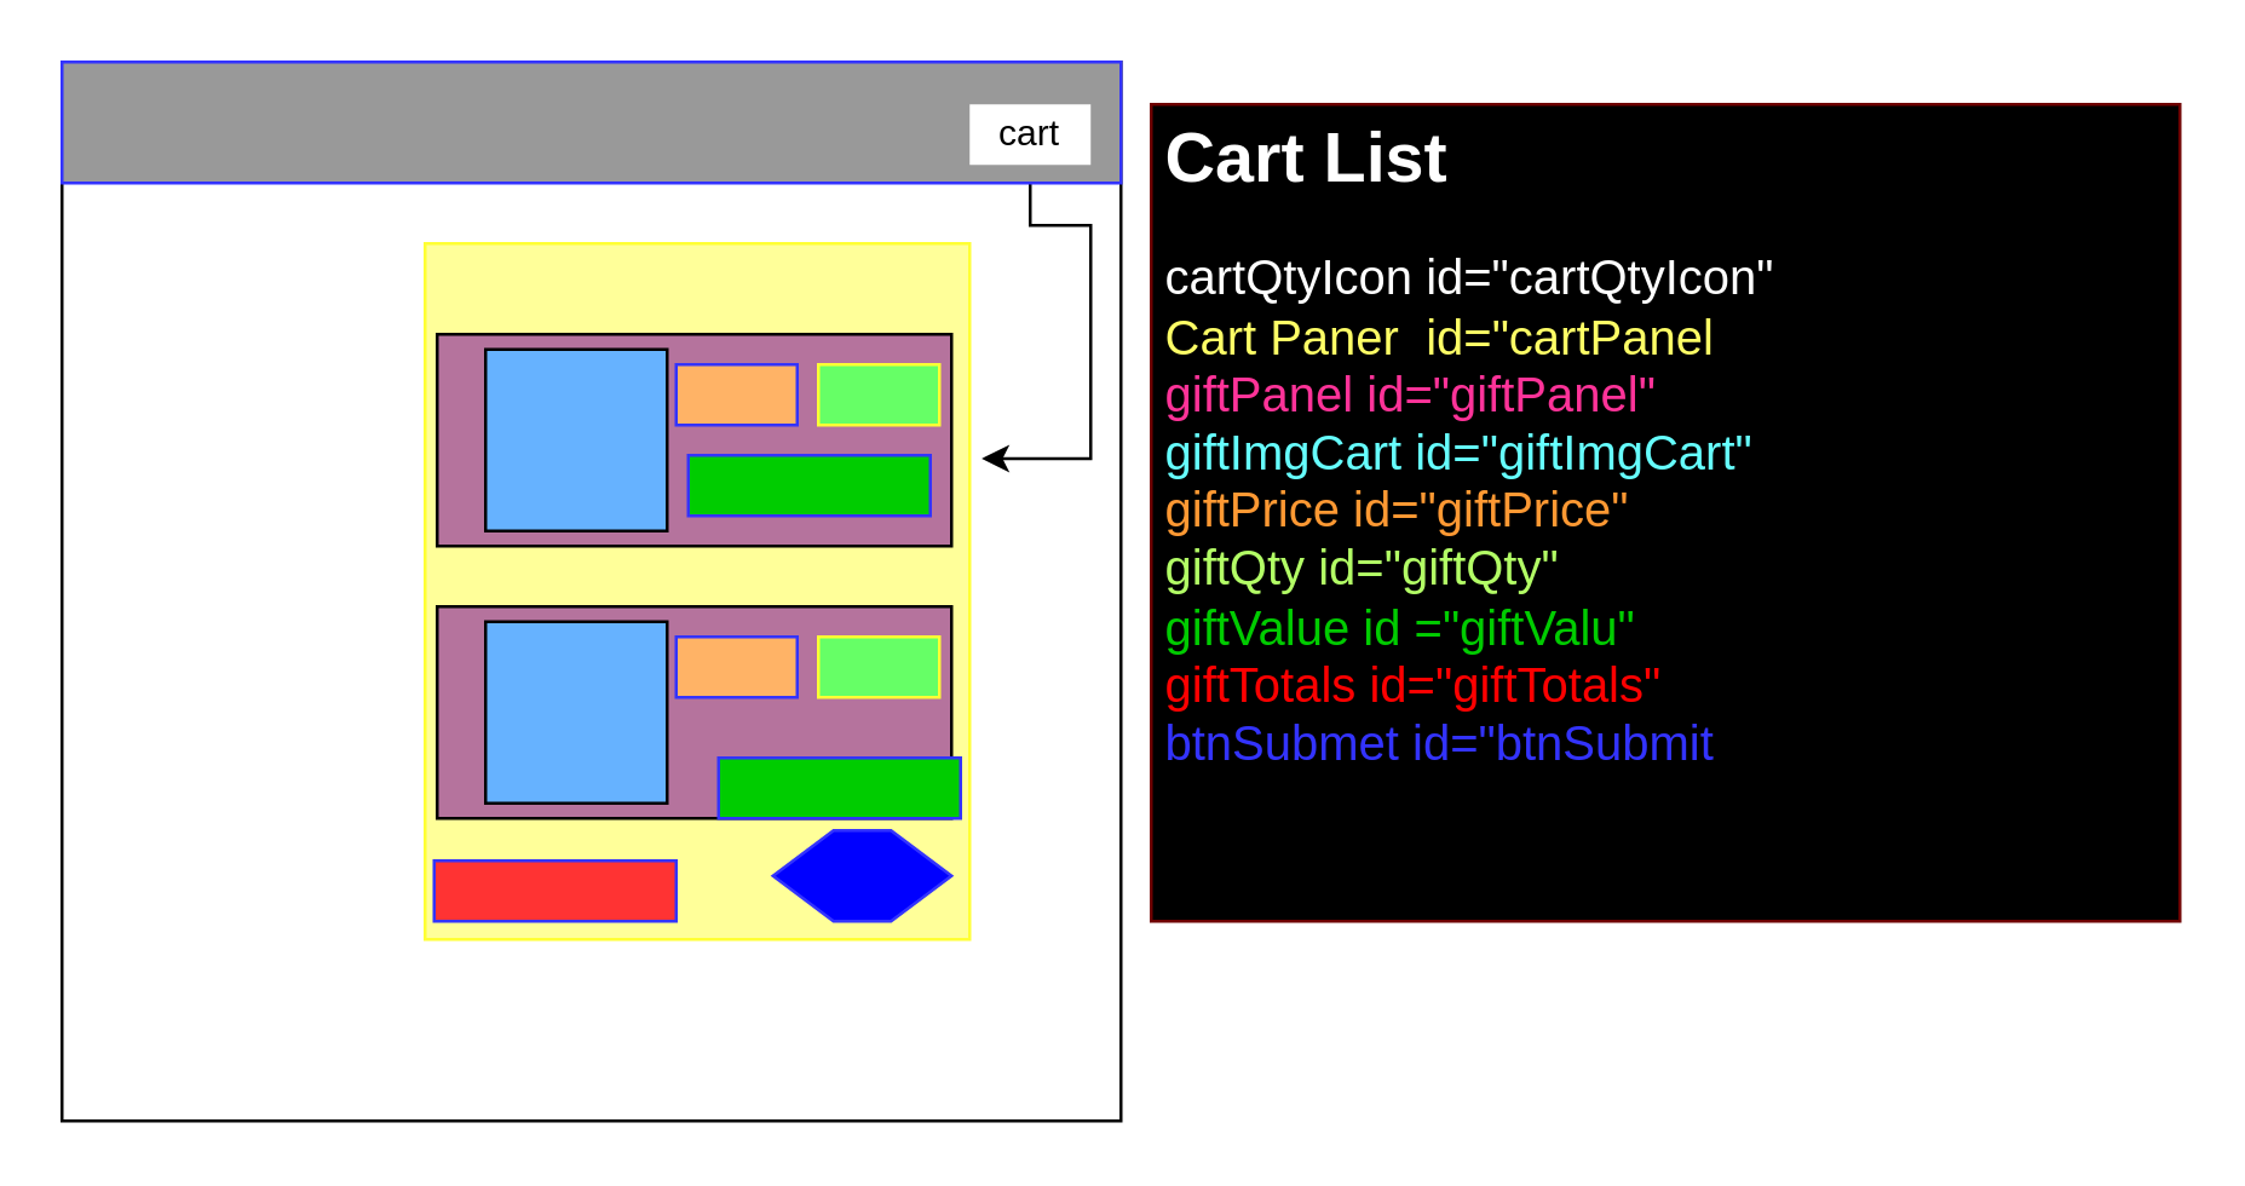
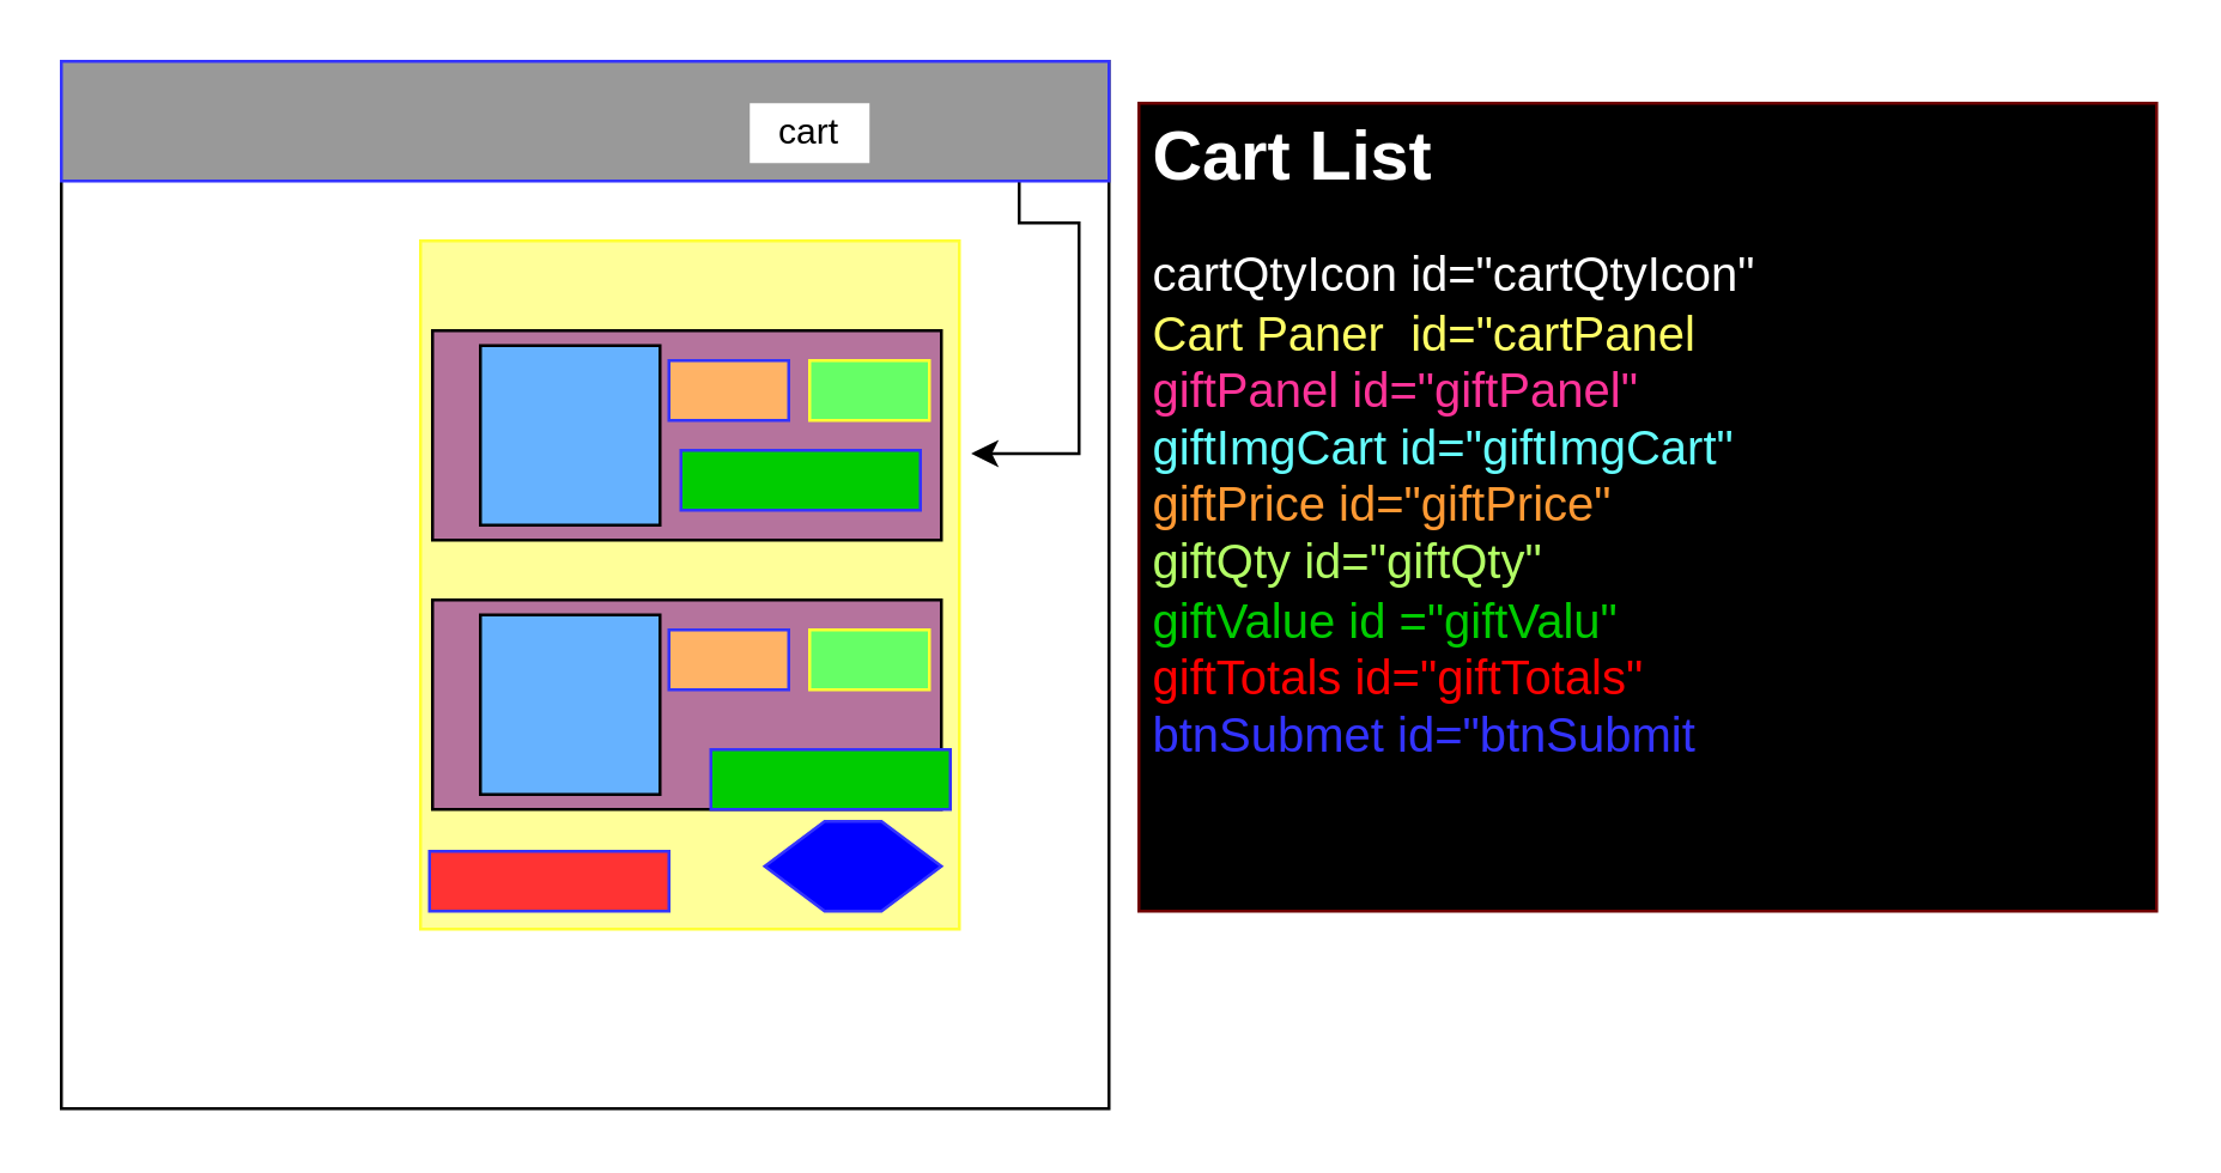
  <mxCell id="0" />
  <mxCell id="1" parent="0" />
  <mxCell id="2" value="" style="whiteSpace=wrap;html=1;aspect=fixed;" vertex="1" parent="1"><mxGeometry x="20" y="20" width="350" height="350" as="geometry" /></mxCell>
  <mxCell id="3" value="" style="rounded=0;whiteSpace=wrap;html=1;strokeColor=#FFFF33;fillColor=#FFFF99;" vertex="1" parent="1"><mxGeometry x="140" y="80" width="180" height="230" as="geometry" /></mxCell>
  <mxCell id="4" style="edgeStyle=orthogonalEdgeStyle;rounded=0;orthogonalLoop=1;jettySize=auto;html=1;entryX=1.022;entryY=0.309;entryDx=0;entryDy=0;entryPerimeter=0;" edge="1" parent="1" source="19" target="3"><mxGeometry relative="1" as="geometry"><Array as="points"><mxPoint x="340" y="74" /><mxPoint x="360" y="74" /><mxPoint x="360" y="151" /></Array></mxGeometry></mxCell>
  <mxCell id="5" value="" style="rounded=0;whiteSpace=wrap;html=1;fillColor=#B5739D;" vertex="1" parent="1"><mxGeometry x="144" y="110" width="170" height="70" as="geometry" /></mxCell>
  <mxCell id="6" value="" style="rounded=0;whiteSpace=wrap;html=1;fillColor=#B5739D;" vertex="1" parent="1"><mxGeometry x="144" y="200" width="170" height="70" as="geometry" /></mxCell>
  <mxCell id="7" value="" style="rounded=0;whiteSpace=wrap;html=1;fillColor=#66B2FF;" vertex="1" parent="1"><mxGeometry x="160" y="115" width="60" height="60" as="geometry" /></mxCell>
  <mxCell id="8" value="" style="rounded=0;whiteSpace=wrap;html=1;fillColor=#66B2FF;" vertex="1" parent="1"><mxGeometry x="160" y="205" width="60" height="60" as="geometry" /></mxCell>
  <mxCell id="9" value="" style="rounded=0;whiteSpace=wrap;html=1;strokeColor=#FFFF33;fillColor=#66FF66;" vertex="1" parent="1"><mxGeometry x="270" y="120" width="40" height="20" as="geometry" /></mxCell>
  <mxCell id="10" value="" style="rounded=0;whiteSpace=wrap;html=1;strokeColor=#FFFF33;fillColor=#66FF66;" vertex="1" parent="1"><mxGeometry x="270" y="210" width="40" height="20" as="geometry" /></mxCell>
  <mxCell id="11" value="" style="rounded=0;whiteSpace=wrap;html=1;strokeColor=#3333FF;fillColor=#FFB366;" vertex="1" parent="1"><mxGeometry x="223" y="120" width="40" height="20" as="geometry" /></mxCell>
  <mxCell id="12" value="" style="rounded=0;whiteSpace=wrap;html=1;strokeColor=#3333FF;fillColor=#FFB366;" vertex="1" parent="1"><mxGeometry x="223" y="210" width="40" height="20" as="geometry" /></mxCell>
  <mxCell id="13" value="" style="rounded=0;whiteSpace=wrap;html=1;strokeColor=#3333FF;fillColor=#00CC00;" vertex="1" parent="1"><mxGeometry x="227" y="150" width="80" height="20" as="geometry" /></mxCell>
  <mxCell id="14" value="" style="rounded=0;whiteSpace=wrap;html=1;strokeColor=#3333FF;fillColor=#FF3333;" vertex="1" parent="1"><mxGeometry x="143" y="284" width="80" height="20" as="geometry" /></mxCell>
  <mxCell id="15" value="&lt;h1 style=&quot;font-size: 23px&quot;&gt;Cart List&lt;/h1&gt;&lt;div style=&quot;font-size: 16px&quot;&gt;&lt;div&gt;&lt;font style=&quot;font-size: 16px&quot;&gt;cartQtyIcon id=&quot;cartQtyIcon&quot;&lt;/font&gt;&lt;/div&gt;&lt;div&gt;&lt;font color=&quot;#ffff66&quot; style=&quot;font-size: 16px&quot;&gt;Cart Paner&amp;nbsp; id=&quot;cartPanel&lt;/font&gt;&lt;/div&gt;&lt;/div&gt;&lt;div style=&quot;font-size: 16px&quot;&gt;&lt;font color=&quot;#ff3399&quot; style=&quot;font-size: 16px&quot;&gt;giftPanel id=&quot;giftPanel&quot;&lt;/font&gt;&lt;/div&gt;&lt;div style=&quot;font-size: 16px&quot;&gt;&lt;font color=&quot;#66ffff&quot;&gt;giftImgCart id=&quot;giftImgCart&quot;&lt;/font&gt;&lt;/div&gt;&lt;div style=&quot;font-size: 16px&quot;&gt;&lt;font color=&quot;#ff9933&quot;&gt;giftPrice id=&quot;giftPrice&quot;&lt;/font&gt;&lt;/div&gt;&lt;div style=&quot;font-size: 16px&quot;&gt;&lt;font color=&quot;#b3ff66&quot;&gt;giftQty id=&quot;giftQty&quot;&lt;/font&gt;&lt;/div&gt;&lt;div style=&quot;font-size: 16px&quot;&gt;&lt;font color=&quot;#00cc00&quot;&gt;giftValue id =&quot;giftValu&quot;&lt;/font&gt;&lt;/div&gt;&lt;div style=&quot;font-size: 16px&quot;&gt;&lt;font color=&quot;#ff0000&quot;&gt;giftTotals id=&quot;giftTotals&quot;&lt;/font&gt;&lt;/div&gt;&lt;div style=&quot;font-size: 16px&quot;&gt;&lt;font color=&quot;#3333ff&quot;&gt;btnSubmet id=&quot;btnSubmit&lt;/font&gt;&lt;/div&gt;" style="text;html=1;strokeColor=#6F0000;spacing=5;spacingTop=-20;whiteSpace=wrap;overflow=hidden;rounded=0;fontColor=#ffffff;fillColor=#000000;align=left;" vertex="1" parent="1"><mxGeometry x="380" y="34" width="340" height="270" as="geometry" /></mxCell>
  <mxCell id="16" value="" style="shape=hexagon;perimeter=hexagonPerimeter2;whiteSpace=wrap;html=1;fixedSize=1;strokeColor=#3333FF;fillColor=#0000FF;" vertex="1" parent="1"><mxGeometry x="255" y="274" width="59" height="30" as="geometry" /></mxCell>
  <mxCell id="17" value="" style="rounded=0;whiteSpace=wrap;html=1;strokeColor=#3333FF;fillColor=#00CC00;" vertex="1" parent="1"><mxGeometry x="237" y="250" width="80" height="20" as="geometry" /></mxCell>
  <mxCell id="18" value="" style="rounded=0;whiteSpace=wrap;html=1;strokeColor=#3333FF;fillColor=#999999;" vertex="1" parent="1"><mxGeometry x="20" y="20" width="350" height="40" as="geometry" /></mxCell>
- <mxCell id="19" value="cart" style="text;html=1;strokeColor=none;fillColor=#FFFFFF;align=center;verticalAlign=middle;whiteSpace=wrap;rounded=0;" vertex="1" parent="1"><mxGeometry x="320" y="34" width="40" height="20" as="geometry" /></mxCell>
+ <mxCell id="19" value="cart" style="text;html=1;strokeColor=none;fillColor=#FFFFFF;align=center;verticalAlign=middle;whiteSpace=wrap;rounded=0;" vertex="1" parent="1"><mxGeometry x="250" y="34" width="40" height="20" as="geometry" /></mxCell>
